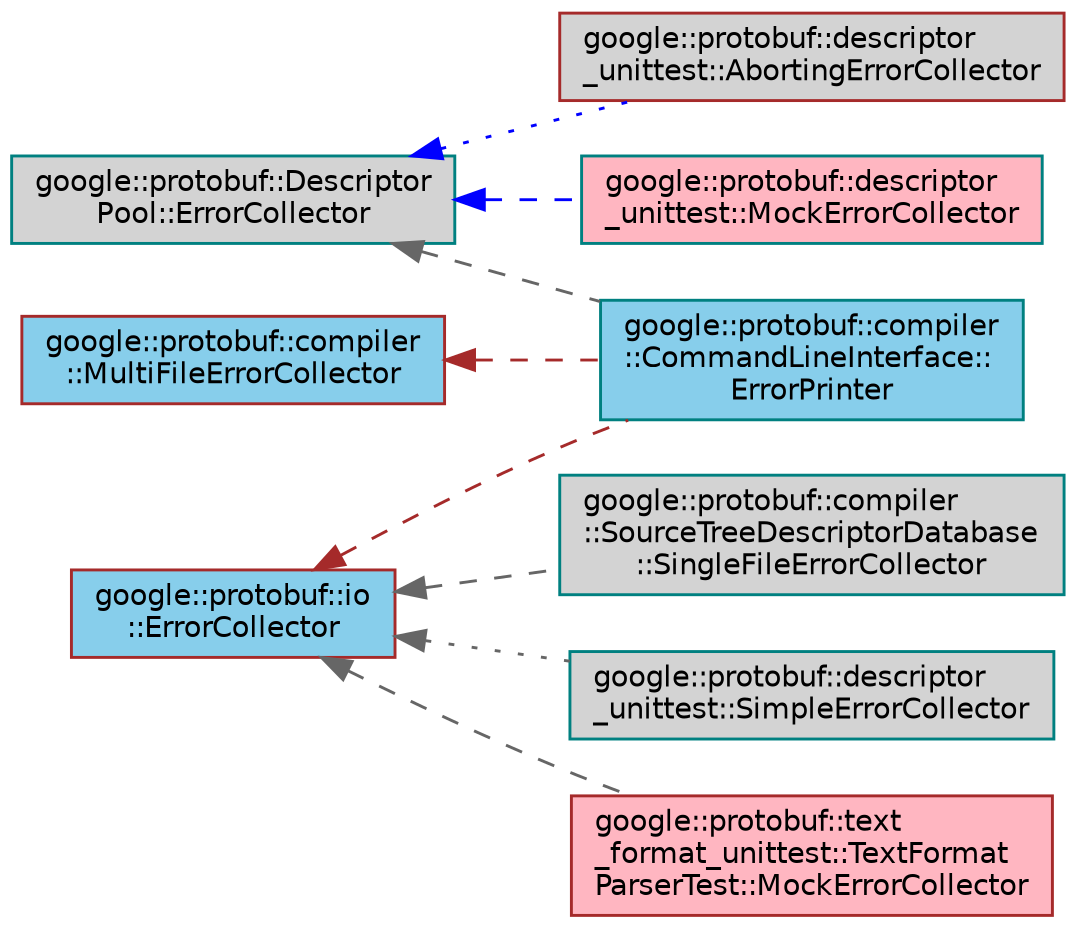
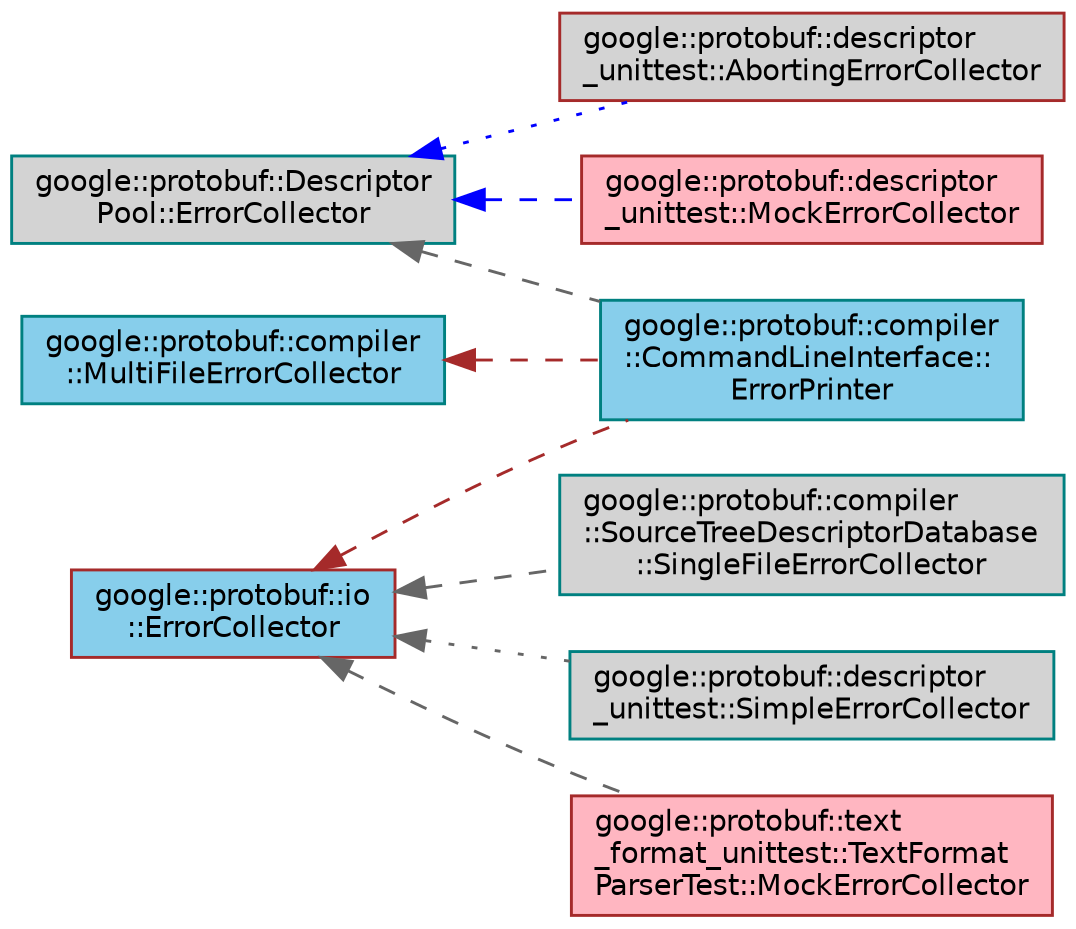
  digraph {
    rankdir=LR
    node [color=teal fillcolor=lightgrey fontname=Helvetica fontsize=10 shape=record style=filled]
    edge [color=gray40 dir=back fontname=Helvetica fontsize=10 labelfontname=Helvetica labelfontsize=10 style=dashed]
    n1 [height=0.2 label="google::protobuf::Descriptor\lPool::ErrorCollector" width=0.4]
    n2 [fillcolor=skyblue height=0.2 label="google::protobuf::compiler\l::CommandLineInterface::\lErrorPrinter" width=0.4]
    n3 [color=brown height=0.2 label="google::protobuf::descriptor\l_unittest::AbortingErrorCollector" width=0.4]
-   n4 [fillcolor=lightpink height=0.2 label="google::protobuf::descriptor\l_unittest::MockErrorCollector" width=0.4]
+   n4 [color=brown fillcolor=lightpink height=0.2 label="google::protobuf::descriptor\l_unittest::MockErrorCollector" width=0.4]
    n5 [color=brown fillcolor=skyblue height=0.2 label="google::protobuf::io\l::ErrorCollector" width=0.4]
    n6 [height=0.2 label="google::protobuf::compiler\l::SourceTreeDescriptorDatabase\l::SingleFileErrorCollector" width=0.4]
    n7 [height=0.2 label="google::protobuf::descriptor\l_unittest::SimpleErrorCollector" width=0.4]
    n8 [color=brown fillcolor=lightpink height=0.2 label="google::protobuf::text\l_format_unittest::TextFormat\lParserTest::MockErrorCollector" width=0.4]
-   n9 [color=brown fillcolor=skyblue height=0.2 label="google::protobuf::compiler\l::MultiFileErrorCollector" width=0.4]
+   n9 [fillcolor=skyblue height=0.2 label="google::protobuf::compiler\l::MultiFileErrorCollector" width=0.4]
    n1 -> n2
    n1 -> n3 [color=blue style=dotted]
    n1 -> n4 [color=blue]
    n5 -> n2 [color=brown]
    n5 -> n6
    n5 -> n7 [style=dotted]
    n5 -> n8
    n9 -> n2 [color=brown]
  }
